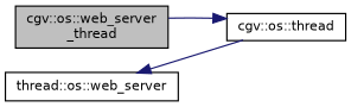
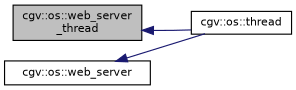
  digraph {
    rankdir=LR
    node [color=black fontname=Helvetica fontsize=10 shape=record]
    edge [color=midnightblue dir=back fontname=Helvetica fontsize=10 labelfontname=Helvetica labelfontsize=10 style=solid]
    n1 [fillcolor=grey75 fontcolor=black height=0.2 label="cgv::os::web_server\l_thread" style=filled width=0.4]
    n2 [height=0.2 label="cgv::os::thread" width=0.4]
-   n3 [height=0.2 label="thread::os::web_server" width=0.4]
-   n2 -> n1
+   n3 [height=0.2 label="cgv::os::web_server" width=0.4]
+   n1 -> n2
    n3 -> n2
  }
